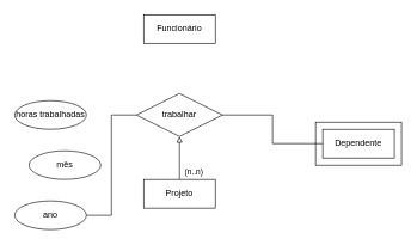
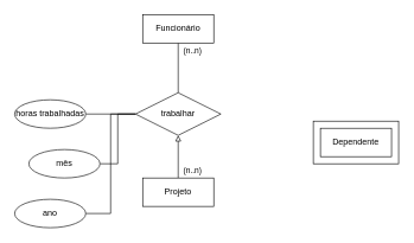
  <mxCell id="0" />
  <mxCell id="1" parent="0" />
+ <mxCell id="2" value="(n..n)" style="edgeStyle=orthogonalEdgeStyle;rounded=0;orthogonalLoop=1;jettySize=auto;html=1;entryX=0.5;entryY=0;entryDx=0;entryDy=0;endArrow=none;endFill=0;" edge="1" parent="1" source="3" target="11"><mxGeometry x="-0.714" y="20" relative="1" as="geometry"><mxPoint y="1" as="offset" /></mxGeometry></mxCell>
  <mxCell id="3" value="Funcionário" style="whiteSpace=wrap;html=1;align=center;" vertex="1" parent="1"><mxGeometry x="200" y="20" width="100" height="40" as="geometry" /></mxCell>
  <mxCell id="4" value="(n..n)" style="edgeStyle=orthogonalEdgeStyle;rounded=0;orthogonalLoop=1;jettySize=auto;html=1;entryX=0.5;entryY=1;entryDx=0;entryDy=0;endArrow=block;endFill=0;startArrow=none;startFill=0;" edge="1" parent="1" source="5" target="11"><mxGeometry x="-0.667" y="-20" relative="1" as="geometry"><mxPoint y="-1" as="offset" /></mxGeometry></mxCell>
  <mxCell id="5" value="Projeto" style="whiteSpace=wrap;html=1;align=center;" vertex="1" parent="1"><mxGeometry x="200" y="250" width="100" height="40" as="geometry" /></mxCell>
  <mxCell id="6" value="" style="rounded=0;whiteSpace=wrap;html=1;" vertex="1" parent="1"><mxGeometry x="440" y="170" width="120" height="60" as="geometry" /></mxCell>
  <mxCell id="7" value="Dependente" style="whiteSpace=wrap;html=1;align=center;" vertex="1" parent="1"><mxGeometry x="450" y="180" width="100" height="40" as="geometry" /></mxCell>
- <mxCell id="8" style="edgeStyle=orthogonalEdgeStyle;rounded=0;orthogonalLoop=1;jettySize=auto;html=1;endArrow=none;endFill=0;" edge="1" parent="1" source="11" target="7"><mxGeometry relative="1" as="geometry" /></mxCell>
+ <mxCell id="8" style="edgeStyle=orthogonalEdgeStyle;rounded=0;orthogonalLoop=1;jettySize=auto;html=1;entryX=1;entryY=0.5;entryDx=0;entryDy=0;endArrow=none;endFill=0;" edge="1" parent="1" source="11" target="12"><mxGeometry relative="1" as="geometry" /></mxCell>
+ <mxCell id="9" style="edgeStyle=orthogonalEdgeStyle;rounded=0;orthogonalLoop=1;jettySize=auto;html=1;entryX=1;entryY=0.5;entryDx=0;entryDy=0;endArrow=none;endFill=0;" edge="1" parent="1" source="11" target="13"><mxGeometry relative="1" as="geometry" /></mxCell>
  <mxCell id="10" style="edgeStyle=orthogonalEdgeStyle;rounded=0;orthogonalLoop=1;jettySize=auto;html=1;entryX=1;entryY=0.5;entryDx=0;entryDy=0;endArrow=none;endFill=0;" edge="1" parent="1" source="11" target="14"><mxGeometry relative="1" as="geometry" /></mxCell>
  <mxCell id="11" value="trabalhar" style="shape=rhombus;perimeter=rhombusPerimeter;whiteSpace=wrap;html=1;align=center;" vertex="1" parent="1"><mxGeometry x="190" y="130" width="120" height="60" as="geometry" /></mxCell>
  <mxCell id="12" value="horas trabalhadas" style="ellipse;whiteSpace=wrap;html=1;align=center;" vertex="1" parent="1"><mxGeometry x="20" y="140" width="100" height="40" as="geometry" /></mxCell>
  <mxCell id="13" value="mês" style="ellipse;whiteSpace=wrap;html=1;align=center;" vertex="1" parent="1"><mxGeometry x="40" y="210" width="100" height="40" as="geometry" /></mxCell>
  <mxCell id="14" value="ano" style="ellipse;whiteSpace=wrap;html=1;align=center;" vertex="1" parent="1"><mxGeometry x="20" y="280" width="100" height="40" as="geometry" /></mxCell>
